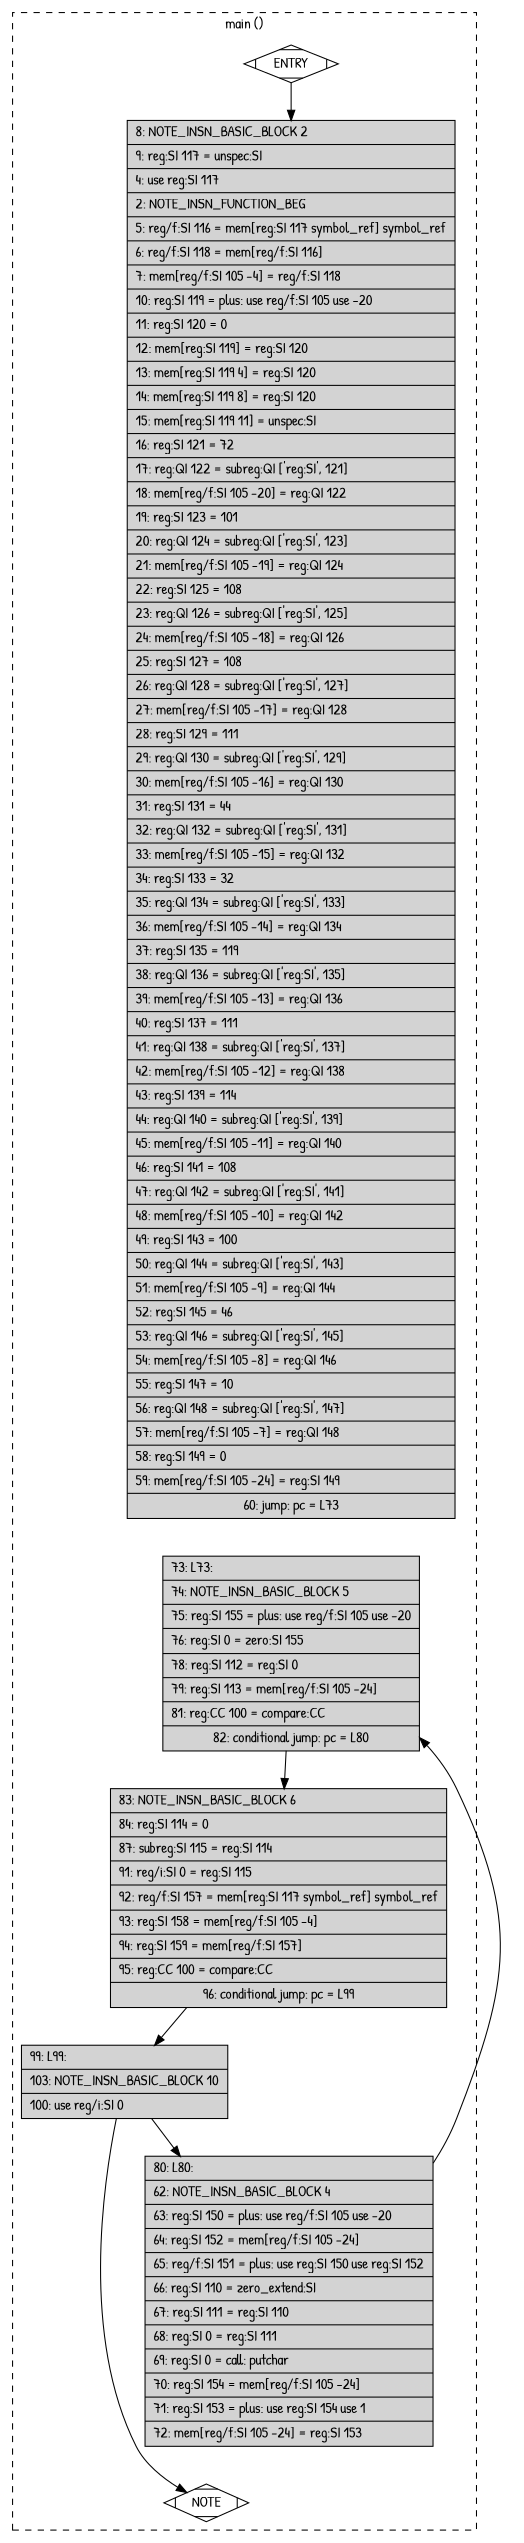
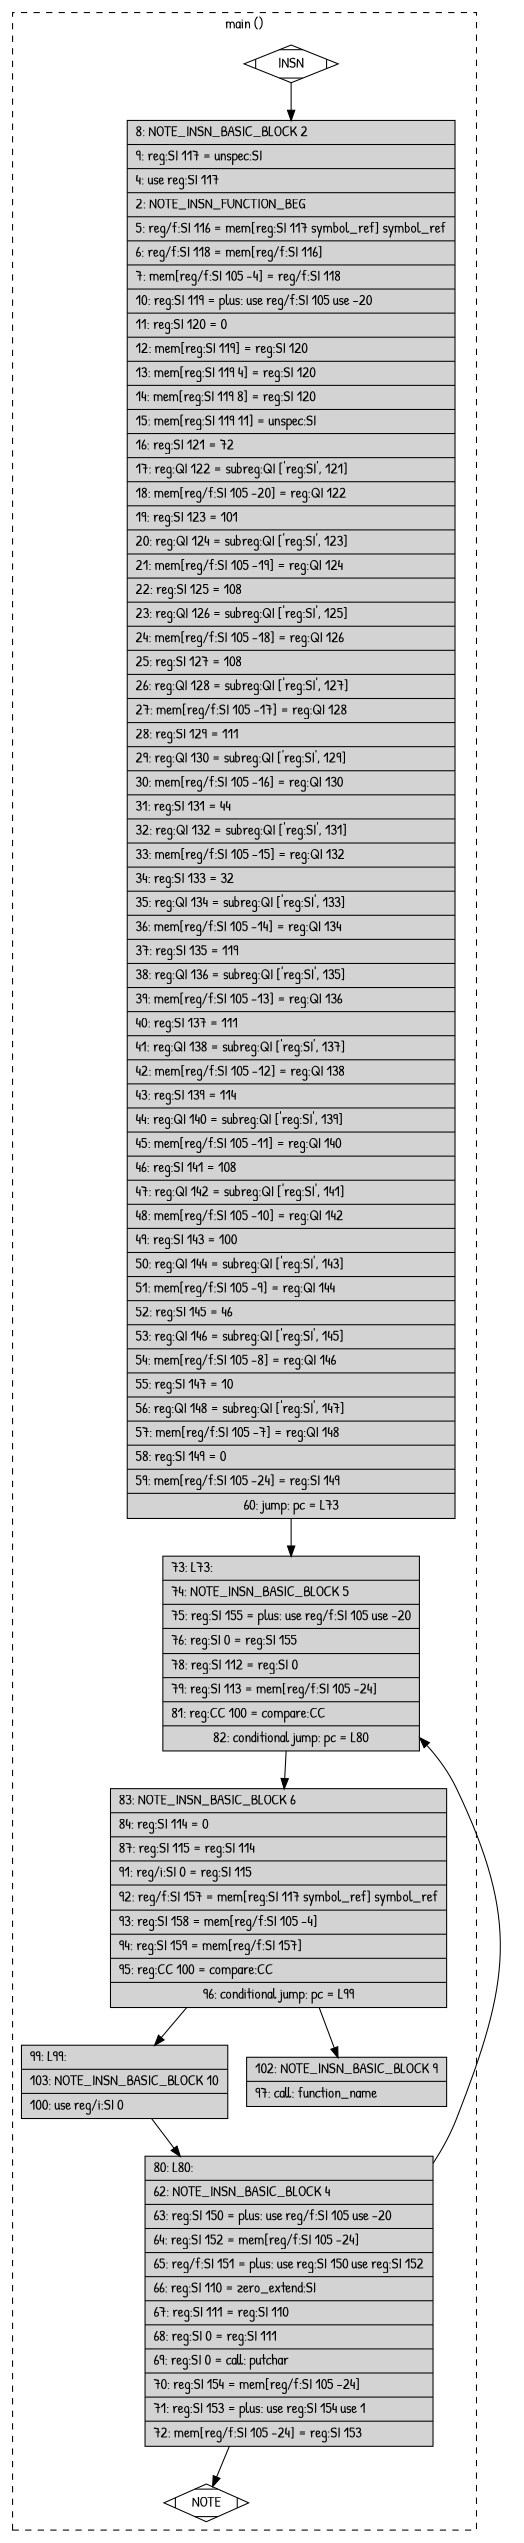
  digraph {
    fontname="Patrick Hand"
    node [fillcolor=lightgrey fontname="Patrick Hand" shape=record style=filled]
    edge [constraint=true fontname="Patrick Hand"]
-   n1 [fillcolor=white label=ENTRY shape=Mdiamond]
+   n1 [fillcolor=white label=INSN shape=Mdiamond]
    n2 [label="{8: NOTE_INSN_BASIC_BLOCK\ 2\l|9: reg:SI 117 = unspec:SI\l|4: use reg:SI 117\l|2: NOTE_INSN_FUNCTION_BEG\l|5: reg/f:SI 116 = mem[reg:SI 117 symbol_ref] symbol_ref\l|6: reg/f:SI 118 = mem[reg/f:SI 116]\l|7: mem[reg/f:SI 105 -4] = reg/f:SI 118\l|10: reg:SI 119 = plus: use reg/f:SI 105 use -20\l|11: reg:SI 120 = 0\l|12: mem[reg:SI 119] = reg:SI 120\l|13: mem[reg:SI 119 4] = reg:SI 120\l|14: mem[reg:SI 119 8] = reg:SI 120\l|15: mem[reg:SI 119 11] = unspec:SI\l|16: reg:SI 121 = 72\l|17: reg:QI 122 = subreg:QI ['reg:SI', 121]\l|18: mem[reg/f:SI 105 -20] = reg:QI 122\l|19: reg:SI 123 = 101\l|20: reg:QI 124 = subreg:QI ['reg:SI', 123]\l|21: mem[reg/f:SI 105 -19] = reg:QI 124\l|22: reg:SI 125 = 108\l|23: reg:QI 126 = subreg:QI ['reg:SI', 125]\l|24: mem[reg/f:SI 105 -18] = reg:QI 126\l|25: reg:SI 127 = 108\l|26: reg:QI 128 = subreg:QI ['reg:SI', 127]\l|27: mem[reg/f:SI 105 -17] = reg:QI 128\l|28: reg:SI 129 = 111\l|29: reg:QI 130 = subreg:QI ['reg:SI', 129]\l|30: mem[reg/f:SI 105 -16] = reg:QI 130\l|31: reg:SI 131 = 44\l|32: reg:QI 132 = subreg:QI ['reg:SI', 131]\l|33: mem[reg/f:SI 105 -15] = reg:QI 132\l|34: reg:SI 133 = 32\l|35: reg:QI 134 = subreg:QI ['reg:SI', 133]\l|36: mem[reg/f:SI 105 -14] = reg:QI 134\l|37: reg:SI 135 = 119\l|38: reg:QI 136 = subreg:QI ['reg:SI', 135]\l|39: mem[reg/f:SI 105 -13] = reg:QI 136\l|40: reg:SI 137 = 111\l|41: reg:QI 138 = subreg:QI ['reg:SI', 137]\l|42: mem[reg/f:SI 105 -12] = reg:QI 138\l|43: reg:SI 139 = 114\l|44: reg:QI 140 = subreg:QI ['reg:SI', 139]\l|45: mem[reg/f:SI 105 -11] = reg:QI 140\l|46: reg:SI 141 = 108\l|47: reg:QI 142 = subreg:QI ['reg:SI', 141]\l|48: mem[reg/f:SI 105 -10] = reg:QI 142\l|49: reg:SI 143 = 100\l|50: reg:QI 144 = subreg:QI ['reg:SI', 143]\l|51: mem[reg/f:SI 105 -9] = reg:QI 144\l|52: reg:SI 145 = 46\l|53: reg:QI 146 = subreg:QI ['reg:SI', 145]\l|54: mem[reg/f:SI 105 -8] = reg:QI 146\l|55: reg:SI 147 = 10\l|56: reg:QI 148 = subreg:QI ['reg:SI', 147]\l|57: mem[reg/f:SI 105 -7] = reg:QI 148\l|58: reg:SI 149 = 0\l|59: mem[reg/f:SI 105 -24] = reg:SI 149\l|60: jump: pc = L73}"]
-   n3 [label="{73: L73:\l|74: NOTE_INSN_BASIC_BLOCK\ 5\l|75: reg:SI 155 = plus: use reg/f:SI 105 use -20\l|76: reg:SI 0 = zero:SI 155\l|78: reg:SI 112 = reg:SI 0\l|79: reg:SI 113 = mem[reg/f:SI 105 -24]\l|81: reg:CC 100 = compare:CC\l|82: conditional jump: pc = L80}"]
+   n3 [label="{73: L73:\l|74: NOTE_INSN_BASIC_BLOCK\ 5\l|75: reg:SI 155 = plus: use reg/f:SI 105 use -20\l|76: reg:SI 0 = reg:SI 155\l|78: reg:SI 112 = reg:SI 0\l|79: reg:SI 113 = mem[reg/f:SI 105 -24]\l|81: reg:CC 100 = compare:CC\l|82: conditional jump: pc = L80}"]
    n4 [label="{80: L80:\l|62: NOTE_INSN_BASIC_BLOCK\ 4\l|63: reg:SI 150 = plus: use reg/f:SI 105 use -20\l|64: reg:SI 152 = mem[reg/f:SI 105 -24]\l|65: reg/f:SI 151 = plus: use reg:SI 150 use reg:SI 152\l|66: reg:SI 110 = zero_extend:SI\l|67: reg:SI 111 = reg:SI 110\l|68: reg:SI 0 = reg:SI 111\l|69: reg:SI 0 = call: putchar\l|70: reg:SI 154 = mem[reg/f:SI 105 -24]\l|71: reg:SI 153 = plus: use reg:SI 154 use 1\l|72: mem[reg/f:SI 105 -24] = reg:SI 153\l}"]
-   n5 [label="{83: NOTE_INSN_BASIC_BLOCK\ 6\l|84: reg:SI 114 = 0\l|87: subreg:SI 115 = reg:SI 114\l|91: reg/i:SI 0 = reg:SI 115\l|92: reg/f:SI 157 = mem[reg:SI 117 symbol_ref] symbol_ref\l|93: reg:SI 158 = mem[reg/f:SI 105 -4]\l|94: reg:SI 159 = mem[reg/f:SI 157]\l|95: reg:CC 100 = compare:CC\l|96: conditional jump: pc = L99}"]
+   n5 [label="{83: NOTE_INSN_BASIC_BLOCK\ 6\l|84: reg:SI 114 = 0\l|87: reg:SI 115 = reg:SI 114\l|91: reg/i:SI 0 = reg:SI 115\l|92: reg/f:SI 157 = mem[reg:SI 117 symbol_ref] symbol_ref\l|93: reg:SI 158 = mem[reg/f:SI 105 -4]\l|94: reg:SI 159 = mem[reg/f:SI 157]\l|95: reg:CC 100 = compare:CC\l|96: conditional jump: pc = L99}"]
+   n6 [label="{102: NOTE_INSN_BASIC_BLOCK\ 9\l|97: call: function_name\l}"]
    n7 [label="{99: L99:\l|103: NOTE_INSN_BASIC_BLOCK\ 10\l|100: use reg/i:SI 0\l}"]
    n8 [fillcolor=white label=NOTE shape=Mdiamond]
    subgraph cluster_1 {
      color=black
      label="main ()"
      style=dashed
      n1
      n2
      n3
      n4
      n5
+     n6
      n7
      n8
    }
    n1 -> n2
+   n2 -> n3
    n3 -> n5
    n4 -> n3
+   n5 -> n6
    n5 -> n7
    n7 -> n4
-   n7 -> n8
+   n4 -> n8
  }
